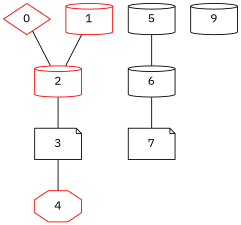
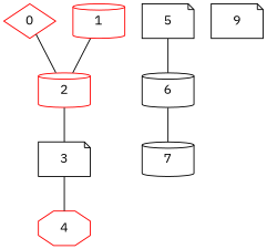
  graph {
    fontname="IBM Plex Sans"
    node [fontname="IBM Plex Sans" shape=cylinder]
    edge [fontname="IBM Plex Sans"]
    0 [color=red shape=diamond]
    2 [color=red]
    3 [color=black shape=note]
    4 [color=red shape=octagon]
    1 [color=red]
    6
-   5
-   7 [shape=note]
-   9
+   5 [shape=note]
+   7
+   9 [shape=note]
    0 -- 2
    2 -- 3
    3 -- 4
    1 -- 2
    6 -- 7
    5 -- 6
  }
